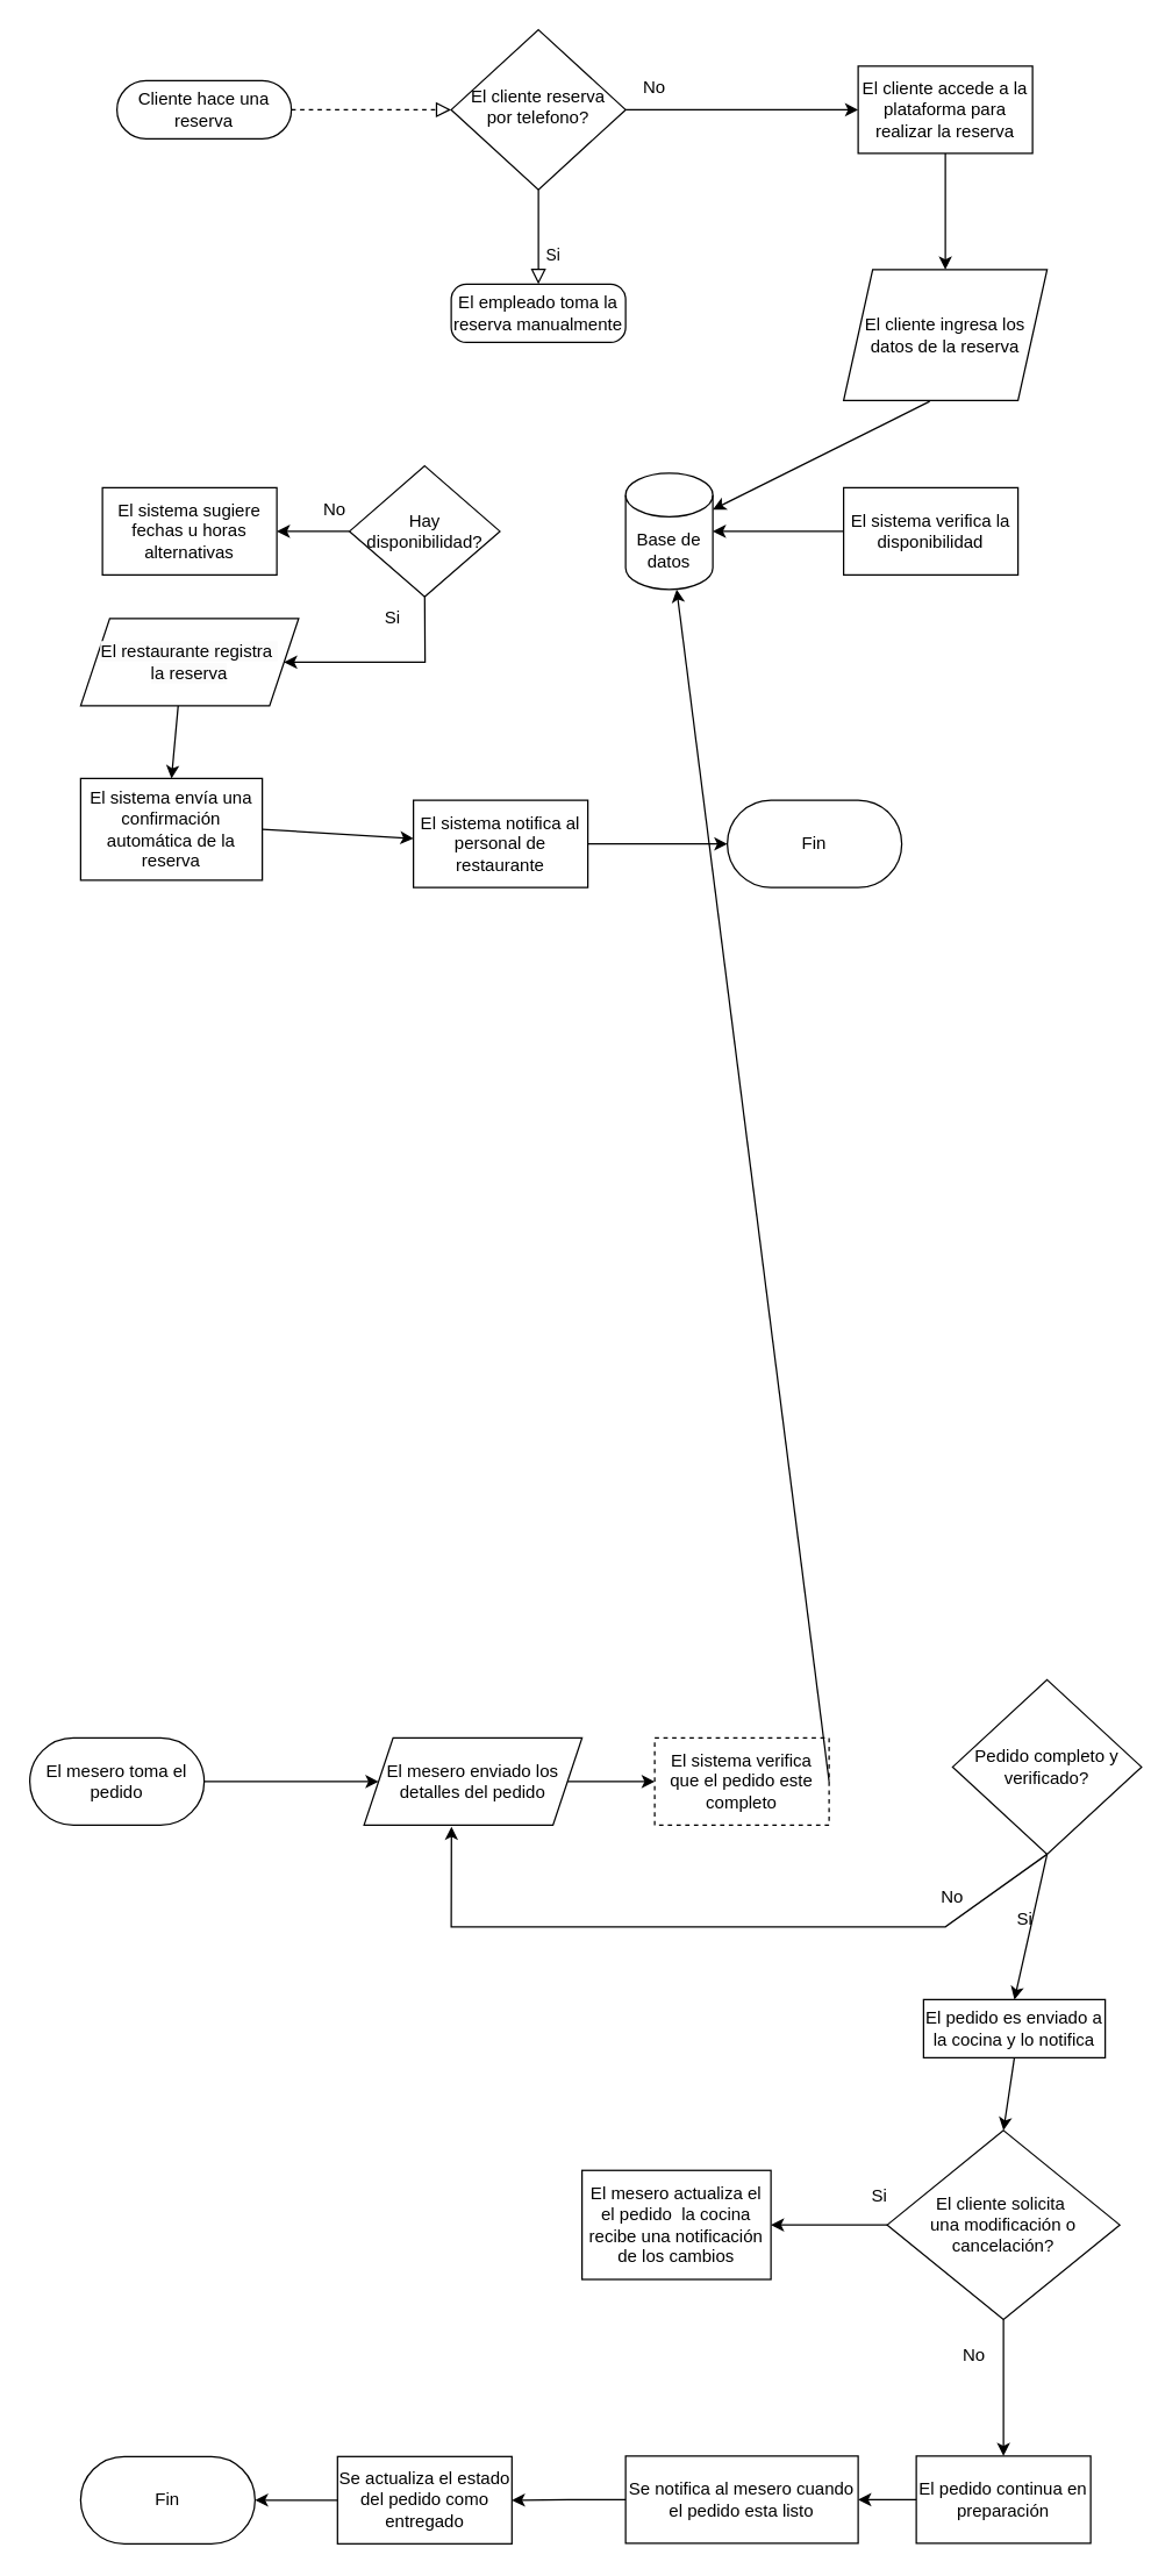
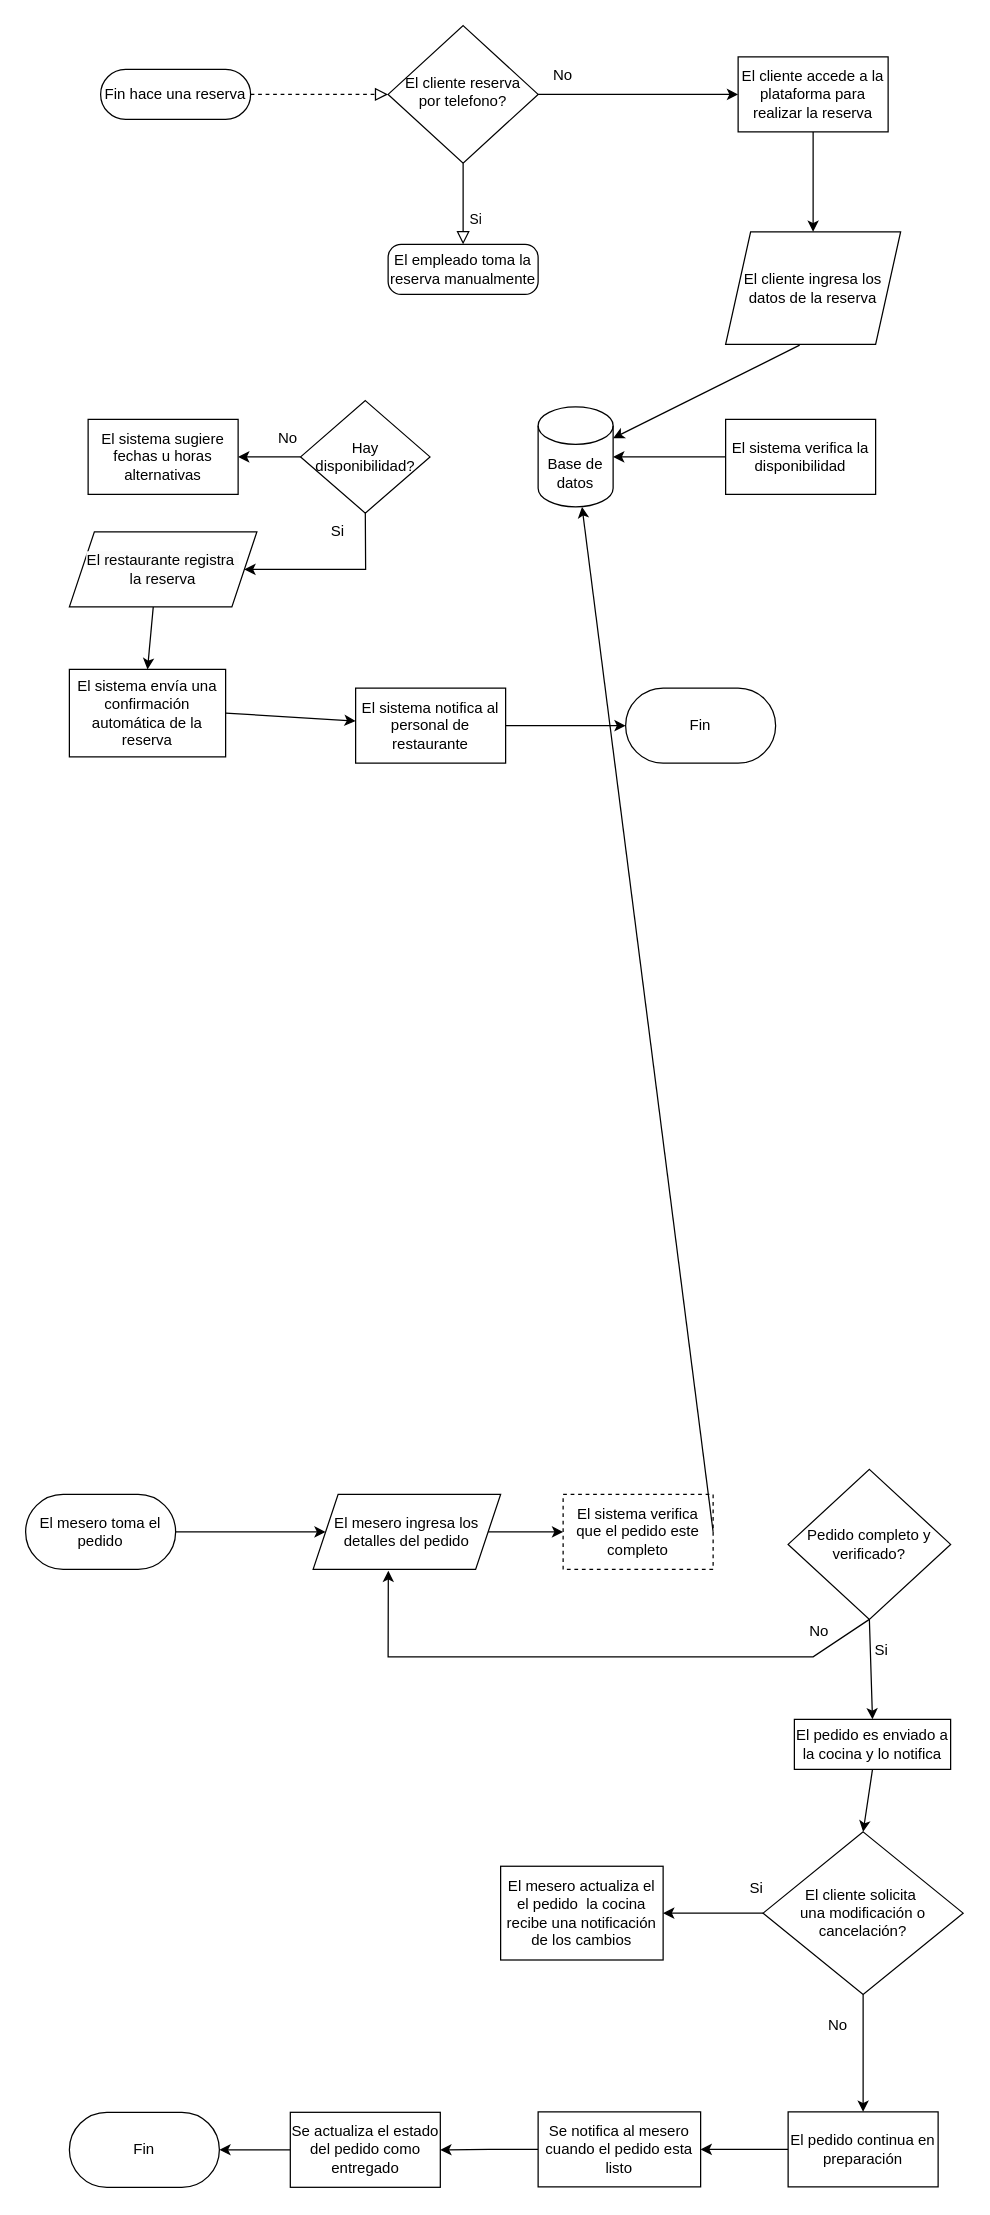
  <mxCell id="0" />
  <mxCell id="1" parent="0" />
  <mxCell id="2" value="" style="rounded=0;html=1;jettySize=auto;orthogonalLoop=1;fontSize=11;endArrow=block;endFill=0;endSize=8;strokeWidth=1;shadow=0;labelBackgroundColor=none;edgeStyle=orthogonalEdgeStyle;dashed=1;" parent="1" source="3" target="5" edge="1"><mxGeometry relative="1" as="geometry" /></mxCell>
- <mxCell id="3" value="Cliente hace una reserva" style="rounded=1;whiteSpace=wrap;html=1;fontSize=12;glass=0;strokeWidth=1;shadow=0;arcSize=50;" parent="1" vertex="1"><mxGeometry x="80" y="55" width="120" height="40" as="geometry" /></mxCell>
+ <mxCell id="3" value="Fin hace una reserva" style="rounded=1;whiteSpace=wrap;html=1;fontSize=12;glass=0;strokeWidth=1;shadow=0;arcSize=50;" parent="1" vertex="1"><mxGeometry x="80" y="55" width="120" height="40" as="geometry" /></mxCell>
  <mxCell id="4" value="Si" style="edgeStyle=orthogonalEdgeStyle;rounded=0;html=1;jettySize=auto;orthogonalLoop=1;fontSize=11;endArrow=block;endFill=0;endSize=8;strokeWidth=1;shadow=0;labelBackgroundColor=none;" parent="1" source="5" target="6" edge="1"><mxGeometry x="0.385" y="10" relative="1" as="geometry"><mxPoint as="offset" /></mxGeometry></mxCell>
  <mxCell id="5" value="El cliente reserva por telefono?" style="rhombus;whiteSpace=wrap;html=1;shadow=0;fontFamily=Helvetica;fontSize=12;align=center;strokeWidth=1;spacing=6;spacingTop=-4;" parent="1" vertex="1"><mxGeometry x="310" y="20" width="120" height="110" as="geometry" /></mxCell>
  <mxCell id="6" value="El empleado toma la reserva manualmente" style="rounded=1;whiteSpace=wrap;html=1;fontSize=12;glass=0;strokeWidth=1;shadow=0;arcSize=26;" parent="1" vertex="1"><mxGeometry x="310" y="195" width="120" height="40" as="geometry" /></mxCell>
  <mxCell id="7" value="El cliente accede a la plataforma para realizar la reserva" style="rounded=0;whiteSpace=wrap;html=1;" vertex="1" parent="1"><mxGeometry x="590" y="45" width="120" height="60" as="geometry" /></mxCell>
  <mxCell id="8" value="" style="endArrow=classic;html=1;rounded=0;exitX=0.5;exitY=1;exitDx=0;exitDy=0;entryX=0.5;entryY=0;entryDx=0;entryDy=0;" edge="1" parent="1" source="7" target="9"><mxGeometry width="50" height="50" relative="1" as="geometry"><mxPoint x="260" y="555" as="sourcePoint" /><mxPoint x="140" y="465" as="targetPoint" /></mxGeometry></mxCell>
  <mxCell id="9" value="El cliente ingresa los datos de la reserva" style="shape=parallelogram;perimeter=parallelogramPerimeter;whiteSpace=wrap;html=1;fixedSize=1;size=20;" vertex="1" parent="1"><mxGeometry x="580" y="185" width="140" height="90" as="geometry" /></mxCell>
  <mxCell id="10" value="El sistema verifica la disponibilidad" style="rounded=0;whiteSpace=wrap;html=1;" vertex="1" parent="1"><mxGeometry x="580" y="335" width="120" height="60" as="geometry" /></mxCell>
  <mxCell id="11" value="" style="endArrow=classic;html=1;rounded=0;exitX=0.423;exitY=1.007;exitDx=0;exitDy=0;exitPerimeter=0;" edge="1" parent="1" source="9" target="12"><mxGeometry width="50" height="50" relative="1" as="geometry"><mxPoint x="260" y="755" as="sourcePoint" /><mxPoint x="310" y="705" as="targetPoint" /></mxGeometry></mxCell>
  <mxCell id="12" value="Base de datos" style="shape=cylinder3;whiteSpace=wrap;html=1;boundedLbl=1;backgroundOutline=1;size=15;" vertex="1" parent="1"><mxGeometry x="430" y="325" width="60" height="80" as="geometry" /></mxCell>
  <mxCell id="13" value="" style="endArrow=classic;html=1;rounded=0;exitX=0;exitY=0.5;exitDx=0;exitDy=0;entryX=1;entryY=0.5;entryDx=0;entryDy=0;entryPerimeter=0;" edge="1" parent="1" source="10" target="12"><mxGeometry width="50" height="50" relative="1" as="geometry"><mxPoint x="260" y="755" as="sourcePoint" /><mxPoint x="310" y="705" as="targetPoint" /></mxGeometry></mxCell>
  <mxCell id="14" value="" style="endArrow=classic;html=1;rounded=0;exitX=1;exitY=0.5;exitDx=0;exitDy=0;entryX=0;entryY=0.5;entryDx=0;entryDy=0;" edge="1" parent="1" source="5" target="7"><mxGeometry width="50" height="50" relative="1" as="geometry"><mxPoint x="470" y="85" as="sourcePoint" /><mxPoint x="520" y="35" as="targetPoint" /></mxGeometry></mxCell>
  <mxCell id="15" value="Hay disponibilidad?" style="rhombus;whiteSpace=wrap;html=1;" vertex="1" parent="1"><mxGeometry x="240" y="320" width="103.5" height="90" as="geometry" /></mxCell>
  <mxCell id="16" value="" style="endArrow=classic;html=1;rounded=0;exitX=0.5;exitY=1;exitDx=0;exitDy=0;entryX=1;entryY=0.5;entryDx=0;entryDy=0;" edge="1" parent="1" source="15" target="24"><mxGeometry width="50" height="50" relative="1" as="geometry"><mxPoint x="293.5" y="465" as="sourcePoint" /><mxPoint x="240" y="465" as="targetPoint" /><Array as="points"><mxPoint x="292" y="455" /></Array></mxGeometry></mxCell>
  <mxCell id="17" value="No" style="text;html=1;align=center;verticalAlign=middle;whiteSpace=wrap;rounded=0;" vertex="1" parent="1"><mxGeometry x="420" y="45" width="60" height="30" as="geometry" /></mxCell>
  <mxCell id="18" value="No" style="text;html=1;align=center;verticalAlign=middle;whiteSpace=wrap;rounded=0;" vertex="1" parent="1"><mxGeometry x="200" y="335" width="60" height="30" as="geometry" /></mxCell>
  <mxCell id="19" value="" style="endArrow=classic;html=1;rounded=0;exitX=0;exitY=0.5;exitDx=0;exitDy=0;" edge="1" parent="1" source="15" target="20"><mxGeometry width="50" height="50" relative="1" as="geometry"><mxPoint x="200" y="375" as="sourcePoint" /><mxPoint x="190" y="355" as="targetPoint" /></mxGeometry></mxCell>
  <mxCell id="20" value="El sistema sugiere fechas u horas alternativas" style="rounded=1;whiteSpace=wrap;html=1;arcSize=0;" vertex="1" parent="1"><mxGeometry x="70" y="335" width="120" height="60" as="geometry" /></mxCell>
  <mxCell id="21" value="Si" style="text;html=1;align=center;verticalAlign=middle;whiteSpace=wrap;rounded=0;" vertex="1" parent="1"><mxGeometry x="260" y="410" width="20" height="30" as="geometry" /></mxCell>
  <mxCell id="22" value="" style="endArrow=classic;html=1;rounded=0;exitX=0.449;exitY=0.956;exitDx=0;exitDy=0;exitPerimeter=0;entryX=0.5;entryY=0;entryDx=0;entryDy=0;" edge="1" parent="1" source="24" target="23"><mxGeometry width="50" height="50" relative="1" as="geometry"><mxPoint x="180" y="495" as="sourcePoint" /><mxPoint x="122" y="545" as="targetPoint" /></mxGeometry></mxCell>
  <mxCell id="23" value="El sistema envía una confirmación automática de la reserva" style="rounded=1;whiteSpace=wrap;html=1;arcSize=0;" vertex="1" parent="1"><mxGeometry x="55" y="535" width="125" height="70" as="geometry" /></mxCell>
  <mxCell id="24" value="&lt;br&gt;&lt;span style=&quot;color: rgb(0, 0, 0); font-family: Helvetica; font-size: 12px; font-style: normal; font-variant-ligatures: normal; font-variant-caps: normal; font-weight: 400; letter-spacing: normal; orphans: 2; text-align: center; text-indent: 0px; text-transform: none; widows: 2; word-spacing: 0px; -webkit-text-stroke-width: 0px; white-space: normal; background-color: rgb(251, 251, 251); text-decoration-thickness: initial; text-decoration-style: initial; text-decoration-color: initial; display: inline !important; float: none;&quot;&gt;El restaurante registra&amp;nbsp;&lt;/span&gt;&lt;div&gt;&lt;span style=&quot;color: rgb(0, 0, 0); font-family: Helvetica; font-size: 12px; font-style: normal; font-variant-ligatures: normal; font-variant-caps: normal; font-weight: 400; letter-spacing: normal; orphans: 2; text-align: center; text-indent: 0px; text-transform: none; widows: 2; word-spacing: 0px; -webkit-text-stroke-width: 0px; white-space: normal; background-color: rgb(251, 251, 251); text-decoration-thickness: initial; text-decoration-style: initial; text-decoration-color: initial; display: inline !important; float: none;&quot;&gt;la reserva&lt;/span&gt;&lt;br&gt;&lt;br&gt;&lt;/div&gt;" style="shape=parallelogram;perimeter=parallelogramPerimeter;whiteSpace=wrap;html=1;fixedSize=1;" vertex="1" parent="1"><mxGeometry x="55" y="425" width="150" height="60" as="geometry" /></mxCell>
  <mxCell id="25" value="" style="endArrow=classic;html=1;rounded=0;exitX=1;exitY=0.5;exitDx=0;exitDy=0;" edge="1" parent="1" source="23" target="26"><mxGeometry width="50" height="50" relative="1" as="geometry"><mxPoint x="210" y="580" as="sourcePoint" /><mxPoint x="290" y="570" as="targetPoint" /></mxGeometry></mxCell>
  <mxCell id="26" value="El sistema notifica al personal de restaurante" style="rounded=0;whiteSpace=wrap;html=1;" vertex="1" parent="1"><mxGeometry x="284" y="550" width="120" height="60" as="geometry" /></mxCell>
  <mxCell id="27" value="" style="endArrow=classic;html=1;rounded=0;exitX=1;exitY=0.5;exitDx=0;exitDy=0;entryX=0;entryY=0.5;entryDx=0;entryDy=0;" edge="1" parent="1" source="26" target="28"><mxGeometry width="50" height="50" relative="1" as="geometry"><mxPoint x="420" y="580" as="sourcePoint" /><mxPoint x="500" y="577.5" as="targetPoint" /></mxGeometry></mxCell>
  <mxCell id="28" value="Fin" style="rounded=1;whiteSpace=wrap;html=1;arcSize=50;" vertex="1" parent="1"><mxGeometry x="500" y="550" width="120" height="60" as="geometry" /></mxCell>
  <mxCell id="29" value="El mesero toma el pedido" style="rounded=1;whiteSpace=wrap;html=1;arcSize=50;" vertex="1" parent="1"><mxGeometry x="20" y="1195" width="120" height="60" as="geometry" /></mxCell>
  <mxCell id="30" value="" style="endArrow=classic;html=1;rounded=0;exitX=1;exitY=0.5;exitDx=0;exitDy=0;entryX=0;entryY=0.5;entryDx=0;entryDy=0;" edge="1" parent="1" source="29" target="31"><mxGeometry width="50" height="50" relative="1" as="geometry"><mxPoint x="170" y="1225" as="sourcePoint" /><mxPoint x="230" y="1225" as="targetPoint" /></mxGeometry></mxCell>
- <mxCell id="31" value="El mesero enviado los detalles del pedido" style="shape=parallelogram;perimeter=parallelogramPerimeter;whiteSpace=wrap;html=1;fixedSize=1;" vertex="1" parent="1"><mxGeometry x="250" y="1195" width="150" height="60" as="geometry" /></mxCell>
+ <mxCell id="31" value="El mesero ingresa los detalles del pedido" style="shape=parallelogram;perimeter=parallelogramPerimeter;whiteSpace=wrap;html=1;fixedSize=1;" vertex="1" parent="1"><mxGeometry x="250" y="1195" width="150" height="60" as="geometry" /></mxCell>
  <mxCell id="32" value="El sistema verifica que el pedido este completo" style="rounded=0;whiteSpace=wrap;html=1;dashed=1;" vertex="1" parent="1"><mxGeometry x="450" y="1195" width="120" height="60" as="geometry" /></mxCell>
  <mxCell id="33" value="" style="endArrow=classic;html=1;rounded=0;exitX=1;exitY=0.5;exitDx=0;exitDy=0;entryX=0;entryY=0.5;entryDx=0;entryDy=0;" edge="1" parent="1" source="31" target="32"><mxGeometry width="50" height="50" relative="1" as="geometry"><mxPoint x="390" y="1235" as="sourcePoint" /><mxPoint x="440" y="1185" as="targetPoint" /></mxGeometry></mxCell>
- <mxCell id="34" value="Pedido completo y verificado?" style="rhombus;whiteSpace=wrap;html=1;" vertex="1" parent="1"><mxGeometry x="655" y="1155" width="130" height="120" as="geometry" /></mxCell>
+ <mxCell id="34" value="Pedido completo y verificado?" style="rhombus;whiteSpace=wrap;html=1;" vertex="1" parent="1"><mxGeometry x="630" y="1175" width="130" height="120" as="geometry" /></mxCell>
  <mxCell id="35" value="" style="endArrow=classic;html=1;rounded=0;exitX=1;exitY=0.5;exitDx=0;exitDy=0;" edge="1" parent="1" source="32" target="12"><mxGeometry width="50" height="50" relative="1" as="geometry"><mxPoint x="590" y="1225" as="sourcePoint" /><mxPoint x="640" y="1175" as="targetPoint" /></mxGeometry></mxCell>
  <mxCell id="36" value="" style="endArrow=classic;html=1;rounded=0;exitX=0.5;exitY=1;exitDx=0;exitDy=0;entryX=0.5;entryY=0;entryDx=0;entryDy=0;" edge="1" parent="1" source="34" target="40"><mxGeometry width="50" height="50" relative="1" as="geometry"><mxPoint x="700" y="1365" as="sourcePoint" /><mxPoint x="695" y="1375" as="targetPoint" /></mxGeometry></mxCell>
  <mxCell id="37" value="" style="endArrow=classic;html=1;rounded=0;entryX=0.401;entryY=1.017;entryDx=0;entryDy=0;entryPerimeter=0;exitX=0.5;exitY=1;exitDx=0;exitDy=0;" edge="1" parent="1" source="34" target="31"><mxGeometry width="50" height="50" relative="1" as="geometry"><mxPoint x="650" y="1325" as="sourcePoint" /><mxPoint x="570" y="1465" as="targetPoint" /><Array as="points"><mxPoint x="650" y="1325" /><mxPoint x="310" y="1325" /></Array></mxGeometry></mxCell>
  <mxCell id="38" value="No" style="text;html=1;align=center;verticalAlign=middle;whiteSpace=wrap;rounded=0;" vertex="1" parent="1"><mxGeometry x="640" y="1295" width="30" height="20" as="geometry" /></mxCell>
  <mxCell id="39" value="Si" style="text;html=1;align=center;verticalAlign=middle;whiteSpace=wrap;rounded=0;" vertex="1" parent="1"><mxGeometry x="700" y="1305" width="10" height="30" as="geometry" /></mxCell>
  <mxCell id="40" value="El pedido es enviado a la cocina y lo notifica" style="rounded=1;whiteSpace=wrap;html=1;arcSize=0;" vertex="1" parent="1"><mxGeometry x="635" y="1375" width="125" height="40" as="geometry" /></mxCell>
  <mxCell id="41" value="" style="endArrow=classic;html=1;rounded=0;exitX=0.5;exitY=1;exitDx=0;exitDy=0;entryX=0.5;entryY=0;entryDx=0;entryDy=0;" edge="1" parent="1" source="40" target="42"><mxGeometry width="50" height="50" relative="1" as="geometry"><mxPoint x="520" y="1515" as="sourcePoint" /><mxPoint x="698" y="1455" as="targetPoint" /></mxGeometry></mxCell>
  <mxCell id="42" value="El cliente solicita&amp;nbsp;&lt;div&gt;una modificación o cancelación?&lt;/div&gt;" style="rhombus;whiteSpace=wrap;html=1;" vertex="1" parent="1"><mxGeometry x="610" y="1465" width="160" height="130" as="geometry" /></mxCell>
  <mxCell id="43" value="El mesero actualiza el el pedido&amp;nbsp; la cocina recibe una notificación de los cambios" style="rounded=1;whiteSpace=wrap;html=1;arcSize=0;" vertex="1" parent="1"><mxGeometry x="400" y="1492.5" width="130" height="75" as="geometry" /></mxCell>
  <mxCell id="44" style="edgeStyle=orthogonalEdgeStyle;rounded=0;orthogonalLoop=1;jettySize=auto;html=1;exitX=0;exitY=0.5;exitDx=0;exitDy=0;entryX=1;entryY=0.5;entryDx=0;entryDy=0;" edge="1" parent="1" source="45" target="51"><mxGeometry relative="1" as="geometry"><mxPoint x="560" y="1719.353" as="targetPoint" /></mxGeometry></mxCell>
  <mxCell id="45" value="El pedido continua en preparación" style="rounded=1;whiteSpace=wrap;html=1;arcSize=0;" vertex="1" parent="1"><mxGeometry x="630" y="1689" width="120" height="60" as="geometry" /></mxCell>
  <mxCell id="46" value="" style="endArrow=classic;html=1;rounded=0;exitX=0;exitY=0.5;exitDx=0;exitDy=0;entryX=1;entryY=0.5;entryDx=0;entryDy=0;" edge="1" parent="1" source="42" target="43"><mxGeometry width="50" height="50" relative="1" as="geometry"><mxPoint x="520" y="1515" as="sourcePoint" /><mxPoint x="570" y="1465" as="targetPoint" /></mxGeometry></mxCell>
  <mxCell id="47" value="" style="endArrow=classic;html=1;rounded=0;exitX=0.5;exitY=1;exitDx=0;exitDy=0;entryX=0.5;entryY=0;entryDx=0;entryDy=0;" edge="1" parent="1" source="42" target="45"><mxGeometry width="50" height="50" relative="1" as="geometry"><mxPoint x="640" y="1675" as="sourcePoint" /><mxPoint x="690" y="1625" as="targetPoint" /></mxGeometry></mxCell>
  <mxCell id="48" value="No" style="text;html=1;align=center;verticalAlign=middle;whiteSpace=wrap;rounded=0;" vertex="1" parent="1"><mxGeometry x="660" y="1605" width="20" height="30" as="geometry" /></mxCell>
  <mxCell id="49" value="Si" style="text;html=1;align=center;verticalAlign=middle;whiteSpace=wrap;rounded=0;" vertex="1" parent="1"><mxGeometry x="600" y="1500" width="10" height="20" as="geometry" /></mxCell>
  <mxCell id="50" style="edgeStyle=orthogonalEdgeStyle;rounded=0;orthogonalLoop=1;jettySize=auto;html=1;exitX=0;exitY=0.5;exitDx=0;exitDy=0;" edge="1" parent="1" source="51" target="53"><mxGeometry relative="1" as="geometry"><mxPoint x="360" y="1719.353" as="targetPoint" /></mxGeometry></mxCell>
- <mxCell id="51" value="Se notifica al mesero cuando el pedido esta listo" style="rounded=1;whiteSpace=wrap;html=1;arcSize=0;" vertex="1" parent="1"><mxGeometry x="430" y="1689" width="160" height="60" as="geometry" /></mxCell>
+ <mxCell id="51" value="Se notifica al mesero cuando el pedido esta listo" style="rounded=1;whiteSpace=wrap;html=1;arcSize=0;" vertex="1" parent="1"><mxGeometry x="430" y="1689" width="130" height="60" as="geometry" /></mxCell>
  <mxCell id="52" style="edgeStyle=orthogonalEdgeStyle;rounded=0;orthogonalLoop=1;jettySize=auto;html=1;exitX=0;exitY=0.5;exitDx=0;exitDy=0;entryX=1;entryY=0.5;entryDx=0;entryDy=0;" edge="1" parent="1" source="53" target="54"><mxGeometry relative="1" as="geometry" /></mxCell>
  <mxCell id="53" value="Se actualiza el estado del pedido como entregado" style="rounded=0;whiteSpace=wrap;html=1;" vertex="1" parent="1"><mxGeometry x="231.75" y="1689.353" width="120" height="60" as="geometry" /></mxCell>
  <mxCell id="54" value="Fin" style="rounded=1;whiteSpace=wrap;html=1;arcSize=50;" vertex="1" parent="1"><mxGeometry x="55" y="1689.35" width="120" height="60" as="geometry" /></mxCell>
